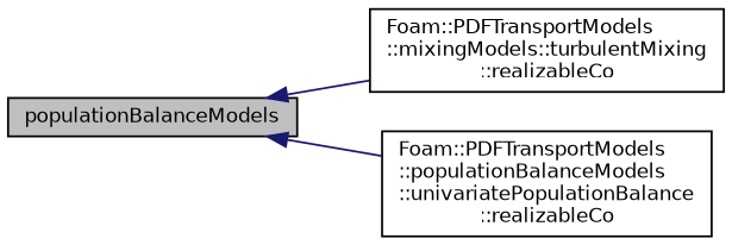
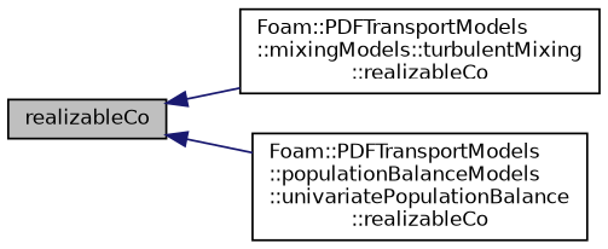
  digraph {
    rankdir=LR
    node [color=black fontname=Helvetica fontsize=10 shape=record]
    edge [color=midnightblue dir=back fontname=Helvetica fontsize=10 labelfontname=Helvetica labelfontsize=10 style=solid]
-   n1 [fillcolor=grey75 fontcolor=black height=0.2 label=populationBalanceModels style=filled width=0.4]
+   n1 [fillcolor=grey75 fontcolor=black height=0.2 label=realizableCo style=filled width=0.4]
    n2 [height=0.2 label="Foam::PDFTransportModels\l::mixingModels::turbulentMixing\l::realizableCo" width=0.4]
    n3 [height=0.2 label="Foam::PDFTransportModels\l::populationBalanceModels\l::univariatePopulationBalance\l::realizableCo" width=0.4]
    n1 -> n2
    n1 -> n3
  }
